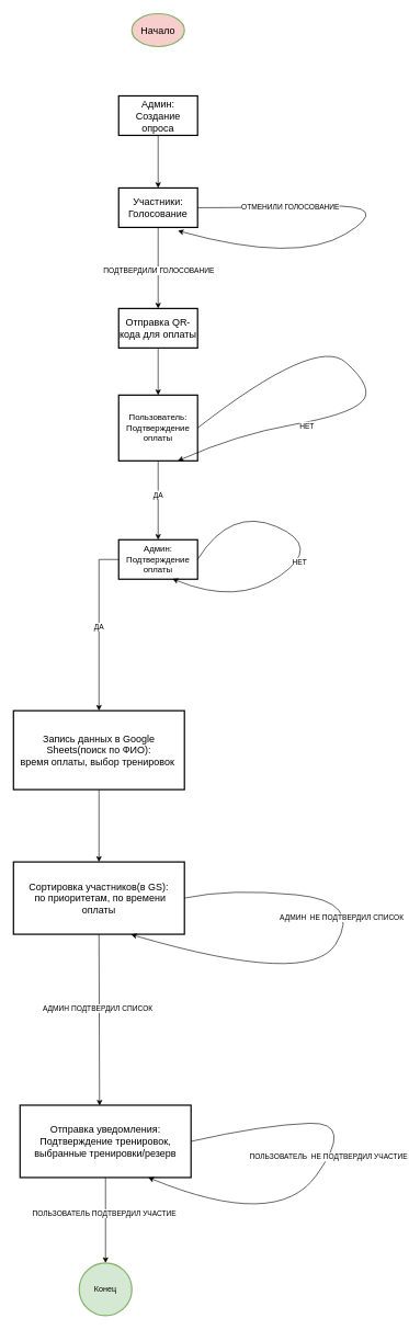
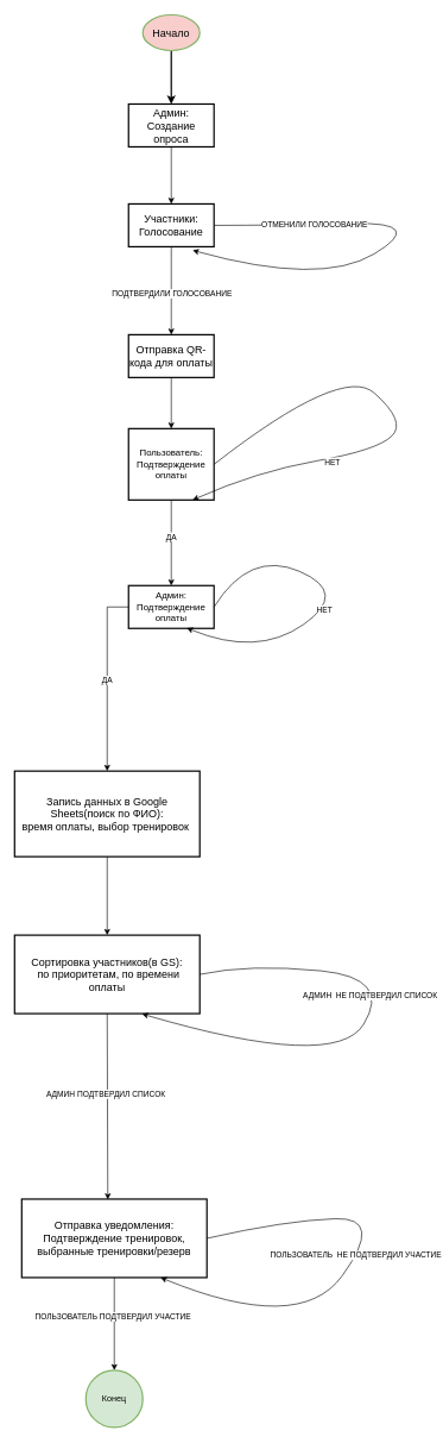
  <mxCell id="0" />
  <mxCell id="1" parent="0" />
+ <mxCell id="2" value="" style="edgeStyle=orthogonalEdgeStyle;rounded=0;orthogonalLoop=1;jettySize=auto;html=1;strokeWidth=2;" edge="1" parent="1" source="3" target="5"><mxGeometry relative="1" as="geometry" /></mxCell>
  <mxCell id="3" value="&lt;font style=&quot;font-size: 15px;&quot;&gt;Начало&lt;/font&gt;" style="ellipse;whiteSpace=wrap;html=1;fillColor=#f8cecc;strokeColor=#82b366;strokeWidth=2;" parent="1" vertex="1"><mxGeometry x="200" y="20" width="80" height="50" as="geometry" /></mxCell>
  <mxCell id="4" value="" style="edgeStyle=orthogonalEdgeStyle;rounded=0;orthogonalLoop=1;jettySize=auto;html=1;" edge="1" parent="1" source="5" target="8"><mxGeometry relative="1" as="geometry" /></mxCell>
  <mxCell id="5" value="&lt;font style=&quot;font-size: 15px;&quot;&gt;Админ:&lt;/font&gt;&lt;div&gt;&lt;font style=&quot;font-size: 15px;&quot;&gt;Создание опроса&lt;/font&gt;&lt;/div&gt;" style="whiteSpace=wrap;html=1;fillColor=none;strokeColor=#000000;strokeWidth=2;" vertex="1" parent="1"><mxGeometry x="180" y="145" width="120" height="60" as="geometry" /></mxCell>
  <mxCell id="6" value="" style="edgeStyle=orthogonalEdgeStyle;rounded=0;orthogonalLoop=1;jettySize=auto;html=1;" edge="1" parent="1" source="8" target="10"><mxGeometry relative="1" as="geometry" /></mxCell>
  <mxCell id="7" value="ПОДТВЕРДИЛИ ГОЛОСОВАНИЕ" style="edgeLabel;html=1;align=center;verticalAlign=middle;resizable=0;points=[];" vertex="1" connectable="0" parent="6"><mxGeometry x="-0.218" y="1" relative="1" as="geometry"><mxPoint x="-1" y="17" as="offset" /></mxGeometry></mxCell>
  <mxCell id="8" value="&lt;font style=&quot;font-size: 15px;&quot;&gt;Участники:&lt;/font&gt;&lt;div&gt;&lt;font style=&quot;font-size: 15px;&quot;&gt;Голосование&lt;/font&gt;&lt;/div&gt;" style="whiteSpace=wrap;html=1;fillColor=none;strokeColor=#000000;strokeWidth=2;" vertex="1" parent="1"><mxGeometry x="180" y="285" width="120" height="60" as="geometry" /></mxCell>
  <mxCell id="9" style="edgeStyle=orthogonalEdgeStyle;rounded=0;orthogonalLoop=1;jettySize=auto;html=1;exitX=0.5;exitY=1;exitDx=0;exitDy=0;entryX=0.5;entryY=0;entryDx=0;entryDy=0;" edge="1" parent="1" source="10" target="19"><mxGeometry relative="1" as="geometry" /></mxCell>
  <mxCell id="10" value="&lt;font style=&quot;font-size: 15px;&quot;&gt;Отправка QR-кода для оплаты&lt;/font&gt;" style="whiteSpace=wrap;html=1;fillColor=none;strokeColor=#000000;strokeWidth=2;" vertex="1" parent="1"><mxGeometry x="180" y="468.33" width="120" height="60" as="geometry" /></mxCell>
  <mxCell id="11" value="" style="edgeStyle=orthogonalEdgeStyle;rounded=0;orthogonalLoop=1;jettySize=auto;html=1;entryX=0.5;entryY=0;entryDx=0;entryDy=0;" edge="1" parent="1" source="13" target="15"><mxGeometry relative="1" as="geometry"><mxPoint x="150" y="1080" as="targetPoint" /><Array as="points"><mxPoint x="150" y="850" /></Array></mxGeometry></mxCell>
  <mxCell id="12" value="ДА" style="edgeLabel;html=1;align=center;verticalAlign=middle;resizable=0;points=[];" vertex="1" connectable="0" parent="11"><mxGeometry x="0.013" y="-1" relative="1" as="geometry"><mxPoint as="offset" /></mxGeometry></mxCell>
  <mxCell id="13" value="&lt;font style=&quot;font-size: 13px;&quot;&gt;Админ:&lt;/font&gt;&lt;div&gt;&lt;font style=&quot;font-size: 13px;&quot;&gt;Подтверждение оплаты&lt;/font&gt;&lt;/div&gt;" style="whiteSpace=wrap;html=1;fillColor=none;strokeColor=#000000;strokeWidth=2;" vertex="1" parent="1"><mxGeometry x="180" y="820" width="120" height="60" as="geometry" /></mxCell>
  <mxCell id="14" value="" style="edgeStyle=orthogonalEdgeStyle;rounded=0;orthogonalLoop=1;jettySize=auto;html=1;" edge="1" parent="1" source="15" target="16"><mxGeometry relative="1" as="geometry" /></mxCell>
  <mxCell id="15" value="&lt;span style=&quot;font-size: 15px;&quot;&gt;Запись данных в Google Sheets(поиск по ФИО):&lt;/span&gt;&lt;div&gt;&lt;span style=&quot;font-size: 15px;&quot;&gt;время оплаты, выбор тренировок&amp;nbsp;&lt;/span&gt;&lt;/div&gt;" style="whiteSpace=wrap;html=1;fillColor=none;strokeColor=#000000;strokeWidth=2;" vertex="1" parent="1"><mxGeometry x="20" y="1080" width="260" height="120" as="geometry" /></mxCell>
  <mxCell id="16" value="&lt;font style=&quot;font-size: 15px;&quot;&gt;Сортировка участников(в GS):&lt;/font&gt;&lt;div&gt;&lt;font style=&quot;font-size: 15px;&quot;&gt;&amp;nbsp;по приоритетам, по времени оплаты&lt;/font&gt;&lt;/div&gt;" style="whiteSpace=wrap;html=1;fillColor=none;strokeColor=#000000;strokeWidth=2;" vertex="1" parent="1"><mxGeometry x="20" y="1310" width="260" height="110" as="geometry" /></mxCell>
  <mxCell id="17" style="edgeStyle=orthogonalEdgeStyle;rounded=0;orthogonalLoop=1;jettySize=auto;html=1;exitX=0.5;exitY=1;exitDx=0;exitDy=0;entryX=0.5;entryY=0;entryDx=0;entryDy=0;" edge="1" parent="1" source="19" target="13"><mxGeometry relative="1" as="geometry" /></mxCell>
  <mxCell id="18" value="ДА" style="edgeLabel;html=1;align=center;verticalAlign=middle;resizable=0;points=[];" vertex="1" connectable="0" parent="17"><mxGeometry x="-0.143" y="-1" relative="1" as="geometry"><mxPoint as="offset" /></mxGeometry></mxCell>
  <mxCell id="19" value="&lt;div&gt;&lt;font style=&quot;font-size: 13px;&quot;&gt;Пользователь:&lt;/font&gt;&lt;/div&gt;&lt;div&gt;&lt;font style=&quot;font-size: 13px;&quot;&gt;Подтверждение оплаты&lt;/font&gt;&lt;/div&gt;" style="whiteSpace=wrap;html=1;fillColor=none;strokeColor=#000000;strokeWidth=2;" vertex="1" parent="1"><mxGeometry x="180" y="600" width="120" height="100" as="geometry" /></mxCell>
  <mxCell id="20" value="" style="curved=1;endArrow=classic;html=1;rounded=0;exitX=1;exitY=0.5;exitDx=0;exitDy=0;entryX=0.75;entryY=1;entryDx=0;entryDy=0;" edge="1" parent="1" source="19" target="19"><mxGeometry width="50" height="50" relative="1" as="geometry"><mxPoint x="530" y="460" as="sourcePoint" /><mxPoint x="520" y="570" as="targetPoint" /><Array as="points"><mxPoint x="480" y="510" /><mxPoint x="570" y="590" /><mxPoint x="530" y="630" /><mxPoint x="360" y="660" /></Array></mxGeometry></mxCell>
  <mxCell id="21" value="НЕТ" style="edgeLabel;html=1;align=center;verticalAlign=middle;resizable=0;points=[];" vertex="1" connectable="0" parent="20"><mxGeometry x="0.392" y="5" relative="1" as="geometry"><mxPoint as="offset" /></mxGeometry></mxCell>
  <mxCell id="22" value="" style="curved=1;endArrow=classic;html=1;rounded=0;entryX=0.682;entryY=0.991;entryDx=0;entryDy=0;entryPerimeter=0;exitX=1;exitY=0.5;exitDx=0;exitDy=0;" edge="1" parent="1" source="13" target="13"><mxGeometry width="50" height="50" relative="1" as="geometry"><mxPoint x="300" y="770" as="sourcePoint" /><mxPoint x="240" y="850" as="targetPoint" /><Array as="points"><mxPoint x="350" y="770" /><mxPoint x="490" y="830" /><mxPoint x="360" y="920" /></Array></mxGeometry></mxCell>
  <mxCell id="23" value="НЕТ" style="edgeLabel;html=1;align=center;verticalAlign=middle;resizable=0;points=[];" vertex="1" connectable="0" parent="22"><mxGeometry x="0.133" y="-1" relative="1" as="geometry"><mxPoint as="offset" /></mxGeometry></mxCell>
  <mxCell id="24" value="" style="curved=1;endArrow=classic;html=1;rounded=0;exitX=1;exitY=0.5;exitDx=0;exitDy=0;" edge="1" parent="1" source="8"><mxGeometry width="50" height="50" relative="1" as="geometry"><mxPoint x="340" y="315" as="sourcePoint" /><mxPoint x="270" y="350" as="targetPoint" /><Array as="points"><mxPoint x="390" y="315" /><mxPoint x="600" y="310" /><mxPoint x="450" y="400" /></Array></mxGeometry></mxCell>
  <mxCell id="25" value="ОТМЕНИЛИ ГОЛОСОВАНИЕ" style="edgeLabel;html=1;align=center;verticalAlign=middle;resizable=0;points=[];" vertex="1" connectable="0" parent="24"><mxGeometry x="-0.57" relative="1" as="geometry"><mxPoint x="-1" as="offset" /></mxGeometry></mxCell>
  <mxCell id="26" value="" style="edgeStyle=orthogonalEdgeStyle;rounded=0;orthogonalLoop=1;jettySize=auto;html=1;" edge="1" parent="1" source="28" target="31"><mxGeometry relative="1" as="geometry" /></mxCell>
  <mxCell id="27" value="ПОЛЬЗОВАТЕЛЬ ПОДТВЕРДИЛ УЧАСТИЕ" style="edgeLabel;html=1;align=center;verticalAlign=middle;resizable=0;points=[];" vertex="1" connectable="0" parent="26"><mxGeometry x="-0.164" y="-3" relative="1" as="geometry"><mxPoint as="offset" /></mxGeometry></mxCell>
  <mxCell id="28" value="&lt;span style=&quot;font-size: 15px;&quot;&gt;Отправка уведомления:&lt;/span&gt;&lt;div&gt;&lt;span style=&quot;font-size: 15px;&quot;&gt;Подтверждение тренировок, выбранные тренировки/резерв&lt;/span&gt;&lt;/div&gt;" style="whiteSpace=wrap;html=1;fillColor=none;strokeColor=#000000;strokeWidth=2;" vertex="1" parent="1"><mxGeometry x="30" y="1680" width="260" height="110" as="geometry" /></mxCell>
  <mxCell id="29" value="" style="curved=1;endArrow=classic;html=1;rounded=0;exitX=1;exitY=0.5;exitDx=0;exitDy=0;entryX=0.75;entryY=1;entryDx=0;entryDy=0;" edge="1" parent="1" source="28" target="28"><mxGeometry width="50" height="50" relative="1" as="geometry"><mxPoint x="350" y="1710" as="sourcePoint" /><mxPoint x="270" y="1850" as="targetPoint" /><Array as="points"><mxPoint x="400" y="1710" /><mxPoint x="540" y="1705" /><mxPoint x="420" y="1870" /></Array></mxGeometry></mxCell>
  <mxCell id="30" value="ПОЛЬЗОВАТЕЛЬ&amp;nbsp; НЕ ПОДТВЕРДИЛ УЧАСТИЕ" style="edgeLabel;html=1;align=center;verticalAlign=middle;resizable=0;points=[];" vertex="1" connectable="0" parent="29"><mxGeometry x="-0.042" y="-2" relative="1" as="geometry"><mxPoint as="offset" /></mxGeometry></mxCell>
  <mxCell id="31" value="Конец" style="ellipse;whiteSpace=wrap;html=1;fillColor=#d5e8d4;strokeColor=#82b366;strokeWidth=2;" vertex="1" parent="1"><mxGeometry x="120" y="1920" width="80" height="80" as="geometry" /></mxCell>
  <mxCell id="32" value="" style="curved=1;endArrow=classic;html=1;rounded=0;exitX=1;exitY=0.5;exitDx=0;exitDy=0;entryX=0.688;entryY=1.004;entryDx=0;entryDy=0;entryPerimeter=0;" edge="1" parent="1" source="16" target="16"><mxGeometry width="50" height="50" relative="1" as="geometry"><mxPoint x="300" y="1350" as="sourcePoint" /><mxPoint x="210" y="1460" as="targetPoint" /><Array as="points"><mxPoint x="350" y="1350" /><mxPoint x="550" y="1370" /><mxPoint x="470" y="1500" /></Array></mxGeometry></mxCell>
  <mxCell id="33" value="АДМИН&amp;nbsp; НЕ ПОДТВЕРДИЛ СПИСОК" style="edgeLabel;html=1;align=center;verticalAlign=middle;resizable=0;points=[];" vertex="1" connectable="0" parent="32"><mxGeometry x="-0.126" y="-14" relative="1" as="geometry"><mxPoint y="1" as="offset" /></mxGeometry></mxCell>
  <mxCell id="34" value="" style="endArrow=classic;html=1;rounded=0;exitX=0.5;exitY=1;exitDx=0;exitDy=0;entryX=0.465;entryY=0.005;entryDx=0;entryDy=0;entryPerimeter=0;" edge="1" parent="1" source="16" target="28"><mxGeometry width="50" height="50" relative="1" as="geometry"><mxPoint x="140.67" y="1420" as="sourcePoint" /><mxPoint x="140" y="1580" as="targetPoint" /><Array as="points" /></mxGeometry></mxCell>
  <mxCell id="35" value="АДМИН ПОДТВЕРДИЛ СПИСОК" style="edgeLabel;html=1;align=center;verticalAlign=middle;resizable=0;points=[];" vertex="1" connectable="0" parent="34"><mxGeometry x="-0.138" y="-3" relative="1" as="geometry"><mxPoint as="offset" /></mxGeometry></mxCell>
